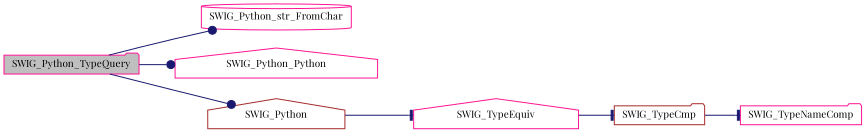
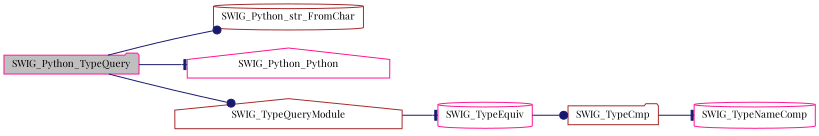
  digraph {
    fontname="Playfair Display"
    rankdir=LR
    node [color=deeppink fillcolor=white fontname="Playfair Display" fontsize=10 shape=folder style=filled]
    edge [arrowhead=dot color=midnightblue fontname="Playfair Display" fontsize=10 labelfontname=Helvetica labelfontsize=10 style=solid]
    n1 [fillcolor=grey75 fontcolor=black height=0.2 label=SWIG_Python_TypeQuery width=0.4]
-   n2 [height=0.2 label=SWIG_Python_str_FromChar shape=cylinder width=0.4]
+   n2 [color=brown height=0.2 label=SWIG_Python_str_FromChar shape=cylinder width=0.4]
    n3 [height=0.2 label=SWIG_Python_Python shape=house width=0.4]
-   n4 [color=brown height=0.2 label=SWIG_Python shape=house width=0.4]
-   n5 [height=0.2 label=SWIG_TypeEquiv shape=house width=0.4]
+   n4 [color=brown height=0.2 label=SWIG_TypeQueryModule shape=house width=0.4]
+   n5 [height=0.2 label=SWIG_TypeEquiv shape=cylinder width=0.4]
    n6 [color=brown height=0.2 label=SWIG_TypeCmp width=0.4]
-   n7 [height=0.2 label=SWIG_TypeNameComp width=0.4]
+   n7 [height=0.2 label=SWIG_TypeNameComp shape=cylinder width=0.4]
    n1 -> n2
-   n1 -> n3
+   n1 -> n3 [arrowhead=tee]
    n1 -> n4
    n4 -> n5 [arrowhead=tee]
-   n5 -> n6 [arrowhead=tee]
+   n5 -> n6
    n6 -> n7 [arrowhead=tee]
  }
